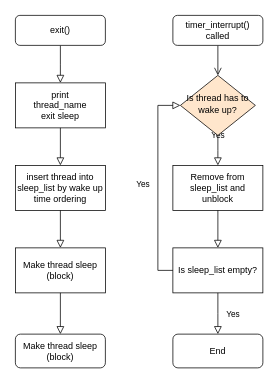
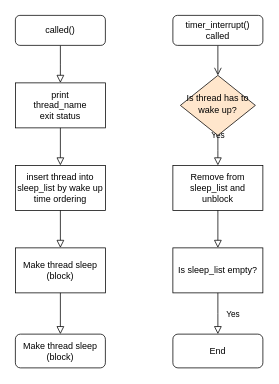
  <mxCell id="0" />
  <mxCell id="1" parent="0" />
  <mxCell id="2" value="" style="rounded=0;html=1;jettySize=auto;orthogonalLoop=1;fontSize=11;endArrow=block;endFill=0;endSize=8;strokeWidth=1;shadow=0;labelBackgroundColor=none;edgeStyle=orthogonalEdgeStyle;" parent="1" source="3" edge="1"><mxGeometry relative="1" as="geometry"><mxPoint x="80" y="110" as="targetPoint" /></mxGeometry></mxCell>
- <mxCell id="3" value="exit()" style="rounded=1;whiteSpace=wrap;html=1;fontSize=12;glass=0;strokeWidth=1;shadow=0;" parent="1" vertex="1"><mxGeometry x="20" y="20" width="120" height="40" as="geometry" /></mxCell>
+ <mxCell id="3" value="called()" style="rounded=1;whiteSpace=wrap;html=1;fontSize=12;glass=0;strokeWidth=1;shadow=0;" parent="1" vertex="1"><mxGeometry x="20" y="20" width="120" height="40" as="geometry" /></mxCell>
  <mxCell id="4" value="Yes" style="rounded=0;html=1;jettySize=auto;orthogonalLoop=1;fontSize=11;endArrow=block;endFill=0;endSize=8;strokeWidth=1;shadow=0;labelBackgroundColor=none;edgeStyle=orthogonalEdgeStyle;exitX=0.5;exitY=1;exitDx=0;exitDy=0;" parent="1" source="16" edge="1"><mxGeometry y="20" relative="1" as="geometry"><mxPoint as="offset" /><mxPoint x="560" y="180" as="sourcePoint" /><mxPoint x="290" y="220" as="targetPoint" /></mxGeometry></mxCell>
- <mxCell id="5" value="print&lt;br&gt;thread_name&lt;br&gt;exit sleep" style="rounded=0;whiteSpace=wrap;html=1;" parent="1" vertex="1"><mxGeometry x="20" y="110" width="120" height="60" as="geometry" /></mxCell>
+ <mxCell id="5" value="print&lt;br&gt;thread_name&lt;br&gt;exit status" style="rounded=0;whiteSpace=wrap;html=1;" parent="1" vertex="1"><mxGeometry x="20" y="110" width="120" height="60" as="geometry" /></mxCell>
  <mxCell id="6" value="insert thread into sleep_list by wake up time ordering" style="rounded=0;whiteSpace=wrap;html=1;" parent="1" vertex="1"><mxGeometry x="20" y="220" width="120" height="60" as="geometry" /></mxCell>
  <mxCell id="7" value="Make thread sleep (block)" style="rounded=0;whiteSpace=wrap;html=1;" parent="1" vertex="1"><mxGeometry x="20" y="330" width="120" height="60" as="geometry" /></mxCell>
  <mxCell id="8" value="" style="rounded=0;html=1;jettySize=auto;orthogonalLoop=1;fontSize=11;endArrow=block;endFill=0;endSize=8;strokeWidth=1;shadow=0;labelBackgroundColor=none;edgeStyle=orthogonalEdgeStyle;exitX=0.5;exitY=1;exitDx=0;exitDy=0;entryX=0.5;entryY=0;entryDx=0;entryDy=0;" parent="1" source="5" target="6" edge="1"><mxGeometry relative="1" as="geometry"><mxPoint x="90" y="70" as="sourcePoint" /><mxPoint x="90" y="120" as="targetPoint" /></mxGeometry></mxCell>
  <mxCell id="9" value="" style="rounded=0;html=1;jettySize=auto;orthogonalLoop=1;fontSize=11;endArrow=block;endFill=0;endSize=8;strokeWidth=1;shadow=0;labelBackgroundColor=none;edgeStyle=orthogonalEdgeStyle;exitX=0.5;exitY=1;exitDx=0;exitDy=0;entryX=0.5;entryY=0;entryDx=0;entryDy=0;" parent="1" source="6" target="7" edge="1"><mxGeometry relative="1" as="geometry"><mxPoint x="90" y="180" as="sourcePoint" /><mxPoint x="90" y="230" as="targetPoint" /></mxGeometry></mxCell>
  <mxCell id="10" value="" style="rounded=0;html=1;jettySize=auto;orthogonalLoop=1;fontSize=11;endArrow=block;endFill=0;endSize=8;strokeWidth=1;shadow=0;labelBackgroundColor=none;edgeStyle=orthogonalEdgeStyle;exitX=0.5;exitY=1;exitDx=0;exitDy=0;entryX=0.5;entryY=0;entryDx=0;entryDy=0;" parent="1" source="7" target="19" edge="1"><mxGeometry relative="1" as="geometry"><mxPoint x="90" y="290" as="sourcePoint" /><mxPoint x="80" y="444.5" as="targetPoint" /></mxGeometry></mxCell>
  <mxCell id="11" value="" style="rounded=0;html=1;jettySize=auto;orthogonalLoop=1;fontSize=11;endArrow=open;endFill=0;endSize=8;strokeWidth=1;shadow=0;labelBackgroundColor=none;edgeStyle=orthogonalEdgeStyle;entryX=0.5;entryY=0;entryDx=0;entryDy=0;" parent="1" source="12" target="16" edge="1"><mxGeometry relative="1" as="geometry"><mxPoint x="290" y="110" as="targetPoint" /></mxGeometry></mxCell>
  <mxCell id="12" value="timer_interrupt() called" style="rounded=1;whiteSpace=wrap;html=1;fontSize=12;glass=0;strokeWidth=1;shadow=0;" parent="1" vertex="1"><mxGeometry x="230" y="20" width="120" height="40" as="geometry" /></mxCell>
  <mxCell id="13" value="Remove from sleep_list and unblock" style="rounded=0;whiteSpace=wrap;html=1;" parent="1" vertex="1"><mxGeometry x="230" y="220" width="120" height="60" as="geometry" /></mxCell>
  <mxCell id="14" value="Is sleep_list empty?" style="rounded=0;whiteSpace=wrap;html=1;" parent="1" vertex="1"><mxGeometry x="230" y="330" width="120" height="60" as="geometry" /></mxCell>
  <mxCell id="15" value="" style="rounded=0;html=1;jettySize=auto;orthogonalLoop=1;fontSize=11;endArrow=block;endFill=0;endSize=8;strokeWidth=1;shadow=0;labelBackgroundColor=none;edgeStyle=orthogonalEdgeStyle;exitX=0.5;exitY=1;exitDx=0;exitDy=0;entryX=0.5;entryY=0;entryDx=0;entryDy=0;" parent="1" source="13" target="14" edge="1"><mxGeometry relative="1" as="geometry"><mxPoint x="300" y="180" as="sourcePoint" /><mxPoint x="300" y="230" as="targetPoint" /></mxGeometry></mxCell>
  <mxCell id="16" value="Is thread has to wake up?" style="rhombus;whiteSpace=wrap;html=1;shadow=0;fontFamily=Helvetica;fontSize=12;align=center;strokeWidth=1;spacing=6;spacingTop=-4;fillColor=#ffe6cc;" parent="1" vertex="1"><mxGeometry x="240" y="100" width="100" height="80" as="geometry" /></mxCell>
  <mxCell id="17" value="Yes" style="rounded=0;html=1;jettySize=auto;orthogonalLoop=1;fontSize=11;endArrow=block;endFill=0;endSize=8;strokeWidth=1;shadow=0;labelBackgroundColor=none;edgeStyle=orthogonalEdgeStyle;exitX=0.5;exitY=1;exitDx=0;exitDy=0;" parent="1" source="14" edge="1"><mxGeometry y="20" relative="1" as="geometry"><mxPoint as="offset" /><mxPoint x="350" y="410" as="sourcePoint" /><mxPoint x="290" y="445" as="targetPoint" /></mxGeometry></mxCell>
- <mxCell id="18" value="Yes" style="rounded=0;html=1;jettySize=auto;orthogonalLoop=1;fontSize=11;endArrow=block;endFill=0;endSize=8;strokeWidth=1;shadow=0;labelBackgroundColor=none;edgeStyle=orthogonalEdgeStyle;entryX=0;entryY=0.5;entryDx=0;entryDy=0;exitX=0;exitY=0.5;exitDx=0;exitDy=0;" parent="1" source="14" target="16" edge="1"><mxGeometry y="20" relative="1" as="geometry"><mxPoint as="offset" /><mxPoint x="220" y="400" as="sourcePoint" /><mxPoint x="300" y="454.5" as="targetPoint" /><Array as="points"><mxPoint x="210" y="360" /><mxPoint x="210" y="140" /></Array></mxGeometry></mxCell>
  <mxCell id="19" value="&lt;span style=&quot;font-size: 12px&quot;&gt;Make thread sleep (block)&lt;/span&gt;" style="rounded=1;whiteSpace=wrap;html=1;fontSize=9;" parent="1" vertex="1"><mxGeometry x="20" y="445" width="120" height="45" as="geometry" /></mxCell>
  <mxCell id="20" value="&lt;span style=&quot;font-size: 12px&quot;&gt;End&lt;/span&gt;" style="rounded=1;whiteSpace=wrap;html=1;fontSize=9;" parent="1" vertex="1"><mxGeometry x="230" y="445" width="120" height="45" as="geometry" /></mxCell>
